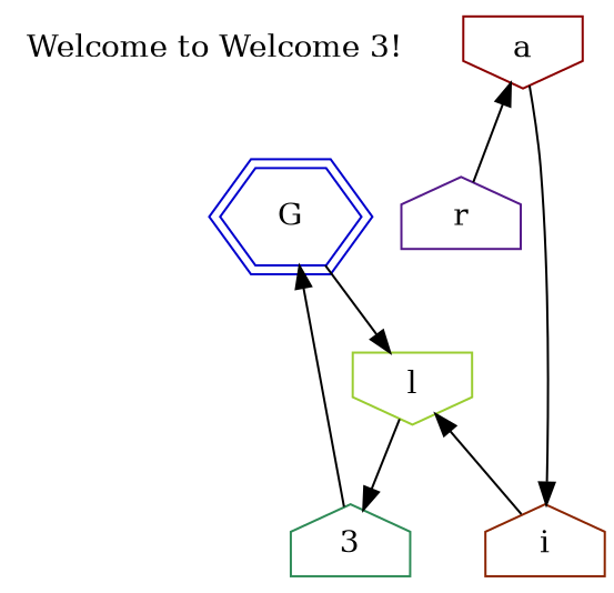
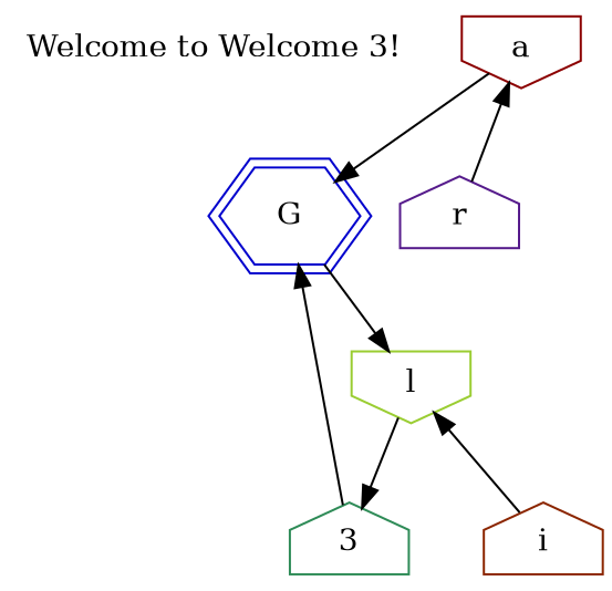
  digraph {
    node [shape=house]
    n1 [label="Welcome to Welcome 3!" shape=none]
    n2 [color=blue3 label=G peripheries=2 shape=hexagon]
    3 [color=seagreen4]
    l [color=yellowgreen shape=invhouse]
    r [color=purple4]
    a [color=red4 shape=invhouse]
    i [color=orangered4]
    n1 -> n2 [style=invis]
    n2 -> 3 [dir=back]
    n2 -> l
    l -> 3
    l -> i [dir=back]
    a -> r [dir=back]
-   a -> i
+   a -> n2
  }
